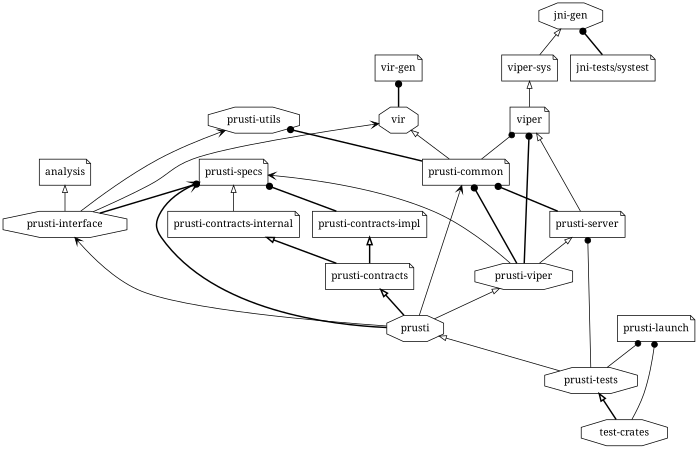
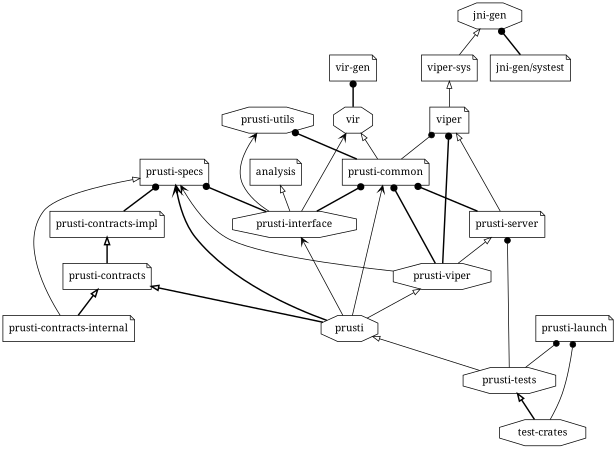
  digraph {
    fontname="Noto Serif"
    rankdir=BT
    node [fontname="Noto Serif" shape=note]
    edge [arrowhead=onormal fontname="Noto Serif" style=solid]
    n1 [label=analysis]
    n2 [label=prusti shape=octagon]
    n3 [label="prusti-interface" shape=octagon]
    n4 [label="prusti-contracts"]
    n5 [label="prusti-common"]
    n6 [label="prusti-viper" shape=octagon]
    n7 [label="prusti-specs"]
    n8 [label="prusti-utils" shape=octagon]
    n9 [label=vir shape=octagon]
    n10 [label="prusti-contracts-internal"]
    n11 [label="prusti-contracts-impl"]
    n12 [label=viper]
    n13 [label="prusti-server"]
    n14 [label="vir-gen"]
    n15 [label="viper-sys"]
    n16 [label="prusti-tests" shape=octagon]
    n17 [label="prusti-launch"]
    n18 [label="jni-gen" shape=octagon]
    n19 [label="test-crates" shape=octagon]
-   n20 [label="jni-tests/systest"]
+   n20 [label="jni-gen/systest"]
    n2 -> n3 [arrowhead=vee]
    n2 -> n4 [style=bold]
    n2 -> n5 [arrowhead=vee]
    n2 -> n6
    n2 -> n7 [arrowhead=vee style=bold]
    n3 -> n1
+   n3 -> n5 [arrowhead=dot style=bold]
    n3 -> n7 [arrowhead=dot style=bold]
    n3 -> n8 [arrowhead=vee]
    n3 -> n9 [arrowhead=vee]
-   n4 -> n10 [style=bold]
+   n10 -> n4 [style=bold]
    n4 -> n11 [style=bold]
    n5 -> n8 [arrowhead=dot style=bold]
    n5 -> n9
    n5 -> n12 [arrowhead=dot]
    n6 -> n5 [arrowhead=dot style=bold]
    n6 -> n7 [arrowhead=vee]
    n6 -> n12 [arrowhead=dot style=bold]
    n6 -> n13
    n9 -> n14 [arrowhead=dot style=bold]
    n10 -> n7
    n11 -> n7 [arrowhead=dot style=bold]
    n12 -> n15
    n13 -> n5 [arrowhead=dot style=bold]
    n13 -> n12
    n15 -> n18
    n16 -> n2
    n16 -> n13 [arrowhead=dot]
    n16 -> n17 [arrowhead=dot]
    n19 -> n16 [style=bold]
    n19 -> n17 [arrowhead=dot]
    n20 -> n18 [arrowhead=dot style=bold]
  }
